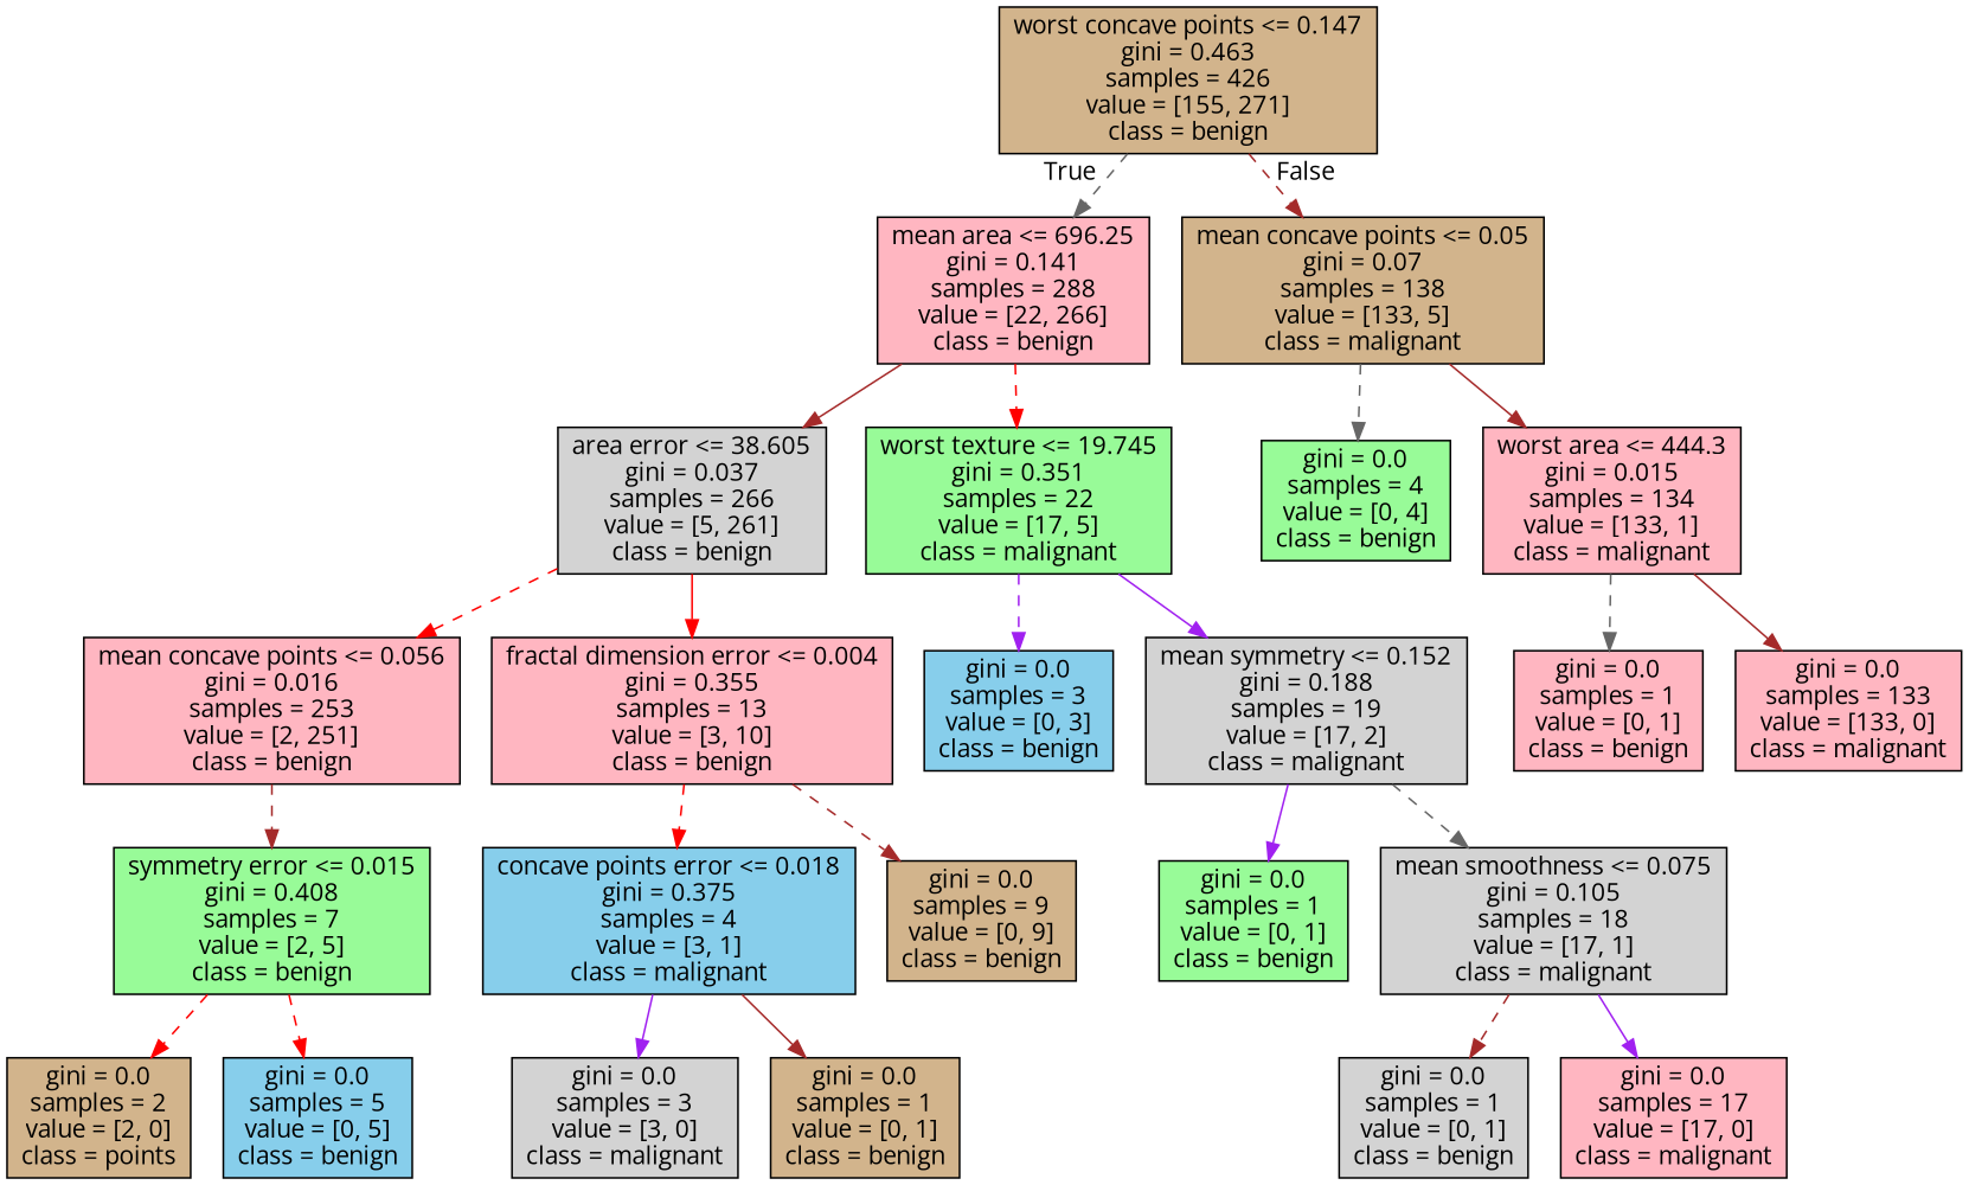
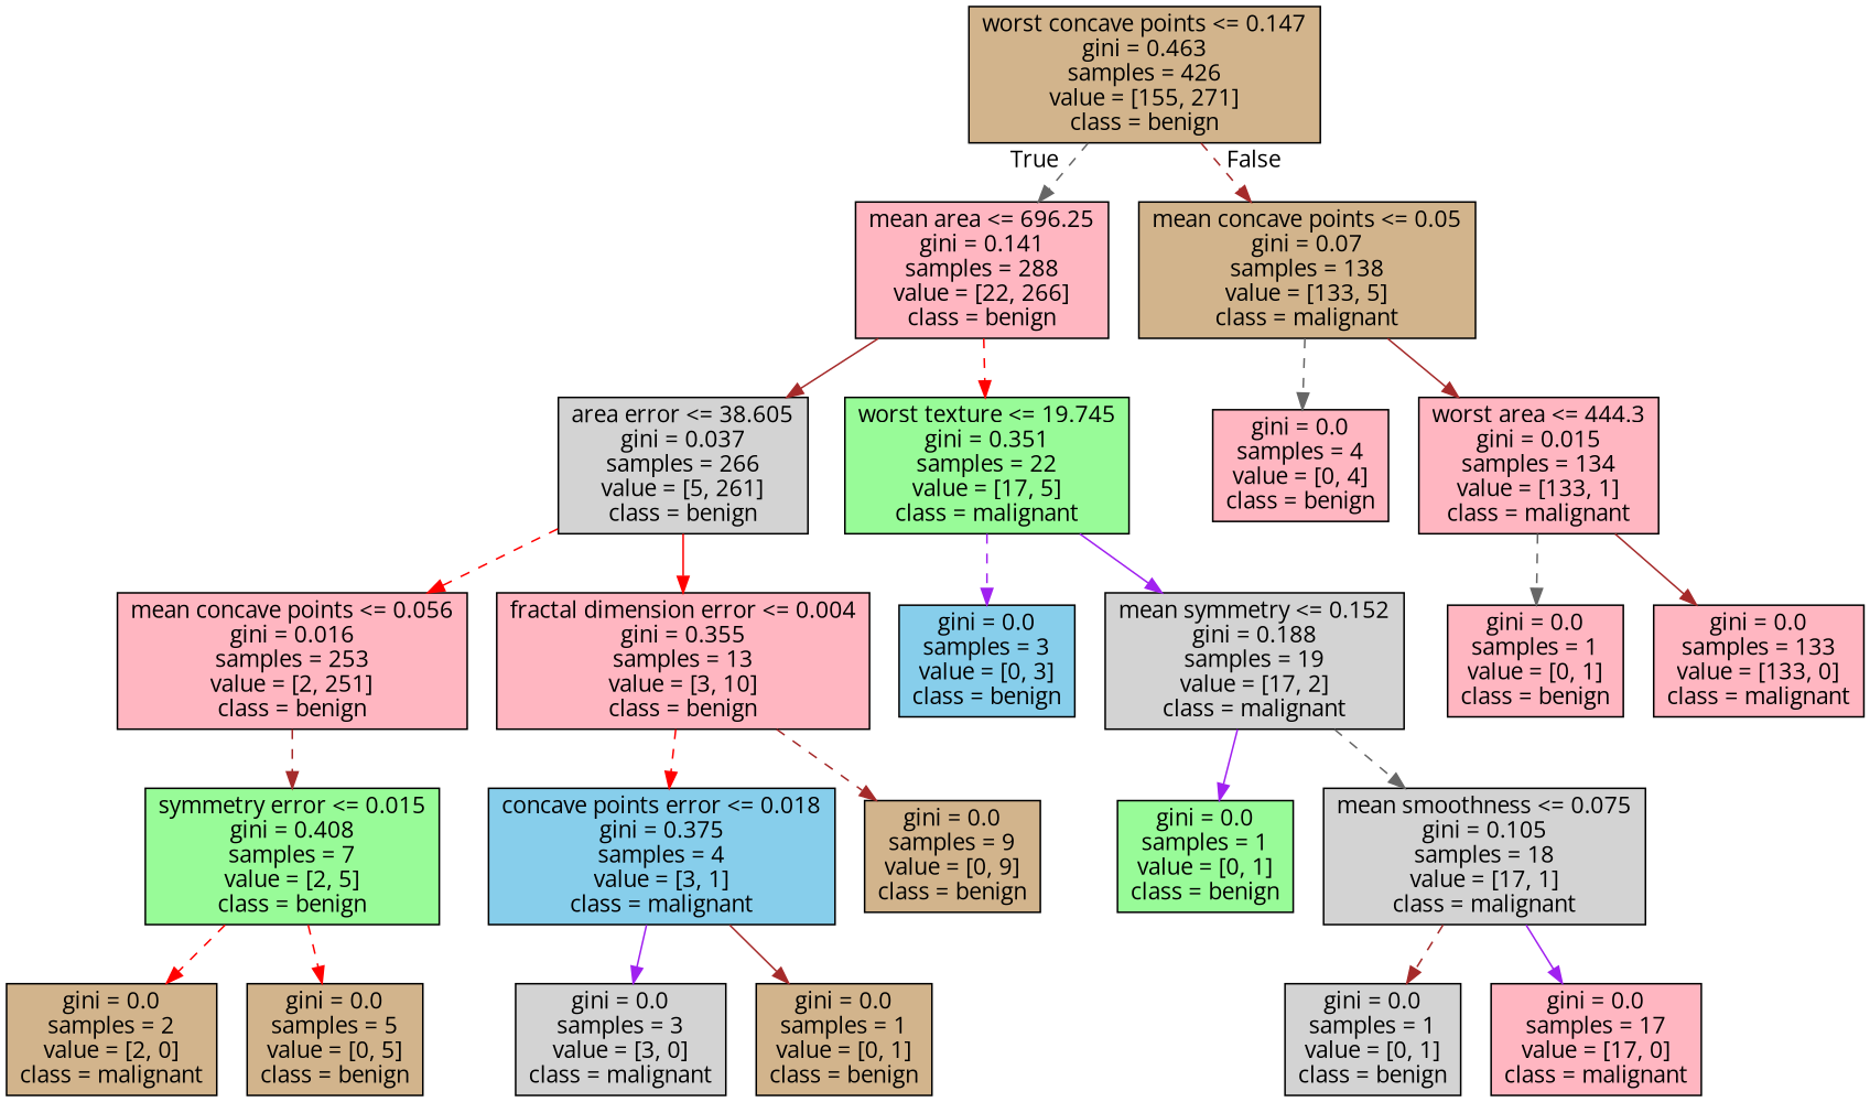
  digraph {
    fontname="Open Sans"
    node [fillcolor=lightpink fontname="Open Sans" shape=box style=filled]
    edge [color=brown fontname="Open Sans" style=dashed]
    n1 [fillcolor=tan label="worst concave points <= 0.147\ngini = 0.463\nsamples = 426\nvalue = [155, 271]\nclass = benign"]
    n2 [label="mean area <= 696.25\ngini = 0.141\nsamples = 288\nvalue = [22, 266]\nclass = benign"]
    n3 [fillcolor=tan label="mean concave points <= 0.05\ngini = 0.07\nsamples = 138\nvalue = [133, 5]\nclass = malignant"]
    n4 [fillcolor=lightgrey label="area error <= 38.605\ngini = 0.037\nsamples = 266\nvalue = [5, 261]\nclass = benign"]
    n5 [fillcolor=palegreen label="worst texture <= 19.745\ngini = 0.351\nsamples = 22\nvalue = [17, 5]\nclass = malignant"]
-   n6 [fillcolor=palegreen label="gini = 0.0\nsamples = 4\nvalue = [0, 4]\nclass = benign"]
+   n6 [label="gini = 0.0\nsamples = 4\nvalue = [0, 4]\nclass = benign"]
    n7 [label="worst area <= 444.3\ngini = 0.015\nsamples = 134\nvalue = [133, 1]\nclass = malignant"]
    n8 [label="mean concave points <= 0.056\ngini = 0.016\nsamples = 253\nvalue = [2, 251]\nclass = benign"]
    n9 [label="fractal dimension error <= 0.004\ngini = 0.355\nsamples = 13\nvalue = [3, 10]\nclass = benign"]
    n10 [fillcolor=skyblue label="gini = 0.0\nsamples = 3\nvalue = [0, 3]\nclass = benign"]
    n11 [fillcolor=lightgrey label="mean symmetry <= 0.152\ngini = 0.188\nsamples = 19\nvalue = [17, 2]\nclass = malignant"]
    n12 [fillcolor=palegreen label="symmetry error <= 0.015\ngini = 0.408\nsamples = 7\nvalue = [2, 5]\nclass = benign"]
    n13 [fillcolor=skyblue label="concave points error <= 0.018\ngini = 0.375\nsamples = 4\nvalue = [3, 1]\nclass = malignant"]
    n14 [fillcolor=tan label="gini = 0.0\nsamples = 9\nvalue = [0, 9]\nclass = benign"]
-   n15 [fillcolor=tan label="gini = 0.0\nsamples = 2\nvalue = [2, 0]\nclass = points"]
-   n16 [fillcolor=skyblue label="gini = 0.0\nsamples = 5\nvalue = [0, 5]\nclass = benign"]
+   n15 [fillcolor=tan label="gini = 0.0\nsamples = 2\nvalue = [2, 0]\nclass = malignant"]
+   n16 [fillcolor=tan label="gini = 0.0\nsamples = 5\nvalue = [0, 5]\nclass = benign"]
    n17 [fillcolor=lightgrey label="gini = 0.0\nsamples = 3\nvalue = [3, 0]\nclass = malignant"]
    n18 [fillcolor=tan label="gini = 0.0\nsamples = 1\nvalue = [0, 1]\nclass = benign"]
    n19 [fillcolor=palegreen label="gini = 0.0\nsamples = 1\nvalue = [0, 1]\nclass = benign"]
    n20 [fillcolor=lightgrey label="mean smoothness <= 0.075\ngini = 0.105\nsamples = 18\nvalue = [17, 1]\nclass = malignant"]
    n21 [fillcolor=lightgrey label="gini = 0.0\nsamples = 1\nvalue = [0, 1]\nclass = benign"]
    n22 [label="gini = 0.0\nsamples = 17\nvalue = [17, 0]\nclass = malignant"]
    n23 [label="gini = 0.0\nsamples = 1\nvalue = [0, 1]\nclass = benign"]
    n24 [label="gini = 0.0\nsamples = 133\nvalue = [133, 0]\nclass = malignant"]
    n1 -> n2 [color=gray40 headlabel=True labelangle=45 labeldistance=2.5]
    n1 -> n3 [headlabel=False labelangle=-45 labeldistance=2.5]
    n2 -> n4 [style=solid]
    n2 -> n5 [color=red]
    n3 -> n6 [color=gray40]
    n3 -> n7 [style=solid]
    n4 -> n8 [color=red]
    n4 -> n9 [color=red style=solid]
    n5 -> n10 [color=purple]
    n5 -> n11 [color=purple style=solid]
    n7 -> n23 [color=gray40]
    n7 -> n24 [style=solid]
    n8 -> n12
    n9 -> n13 [color=red]
    n9 -> n14
    n11 -> n19 [color=purple style=solid]
    n11 -> n20 [color=gray40]
    n12 -> n15 [color=red]
    n12 -> n16 [color=red]
    n13 -> n17 [color=purple style=solid]
    n13 -> n18 [style=solid]
    n20 -> n21
    n20 -> n22 [color=purple style=solid]
  }
